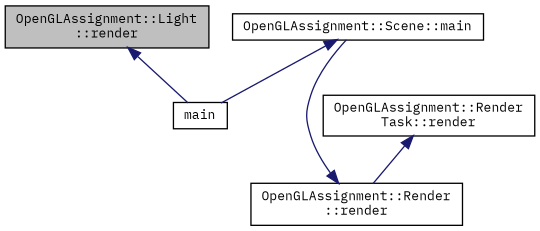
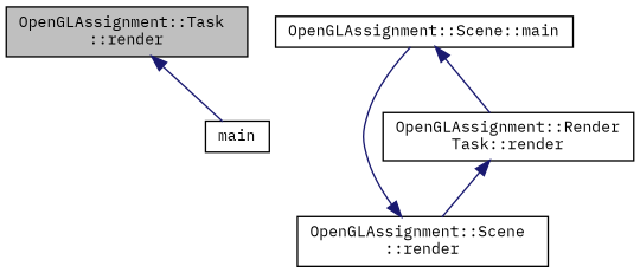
  digraph {
    fontname="IBM Plex Mono"
    rankdir=TB
    node [color=black fillcolor=white fontname="IBM Plex Mono" fontsize=10 shape=record style=filled]
    edge [color=midnightblue dir=back fontname="IBM Plex Mono" fontsize=10 labelfontname=Helvetica labelfontsize=10 style=solid]
-   n1 [fillcolor=grey75 fontcolor=black height=0.2 label="OpenGLAssignment::Light\l::render" width=0.4]
+   n1 [fillcolor=grey75 fontcolor=black height=0.2 label="OpenGLAssignment::Task\l::render" width=0.4]
    n2 [height=0.2 label=main width=0.4]
    n3 [height=0.2 label="OpenGLAssignment::Render\lTask::render" width=0.4]
-   n4 [height=0.2 label="OpenGLAssignment::Render\l::render" width=0.4]
+   n4 [height=0.2 label="OpenGLAssignment::Scene\l::render" width=0.4]
    n5 [height=0.2 label="OpenGLAssignment::Scene::main" width=0.4]
    n1 -> n2
    n3 -> n4
    n4 -> n5
-   n5 -> n2
+   n5 -> n3
  }
